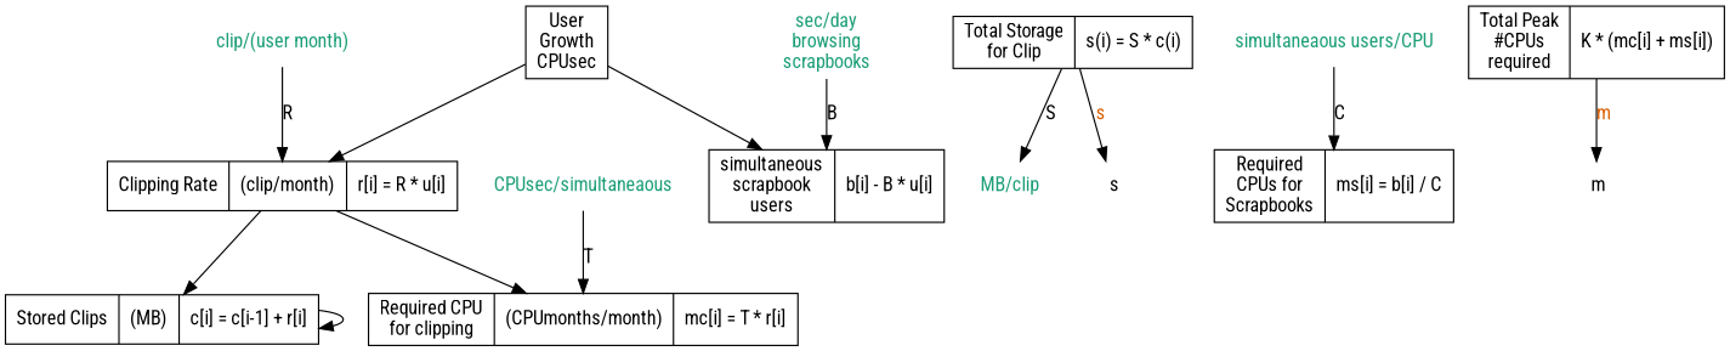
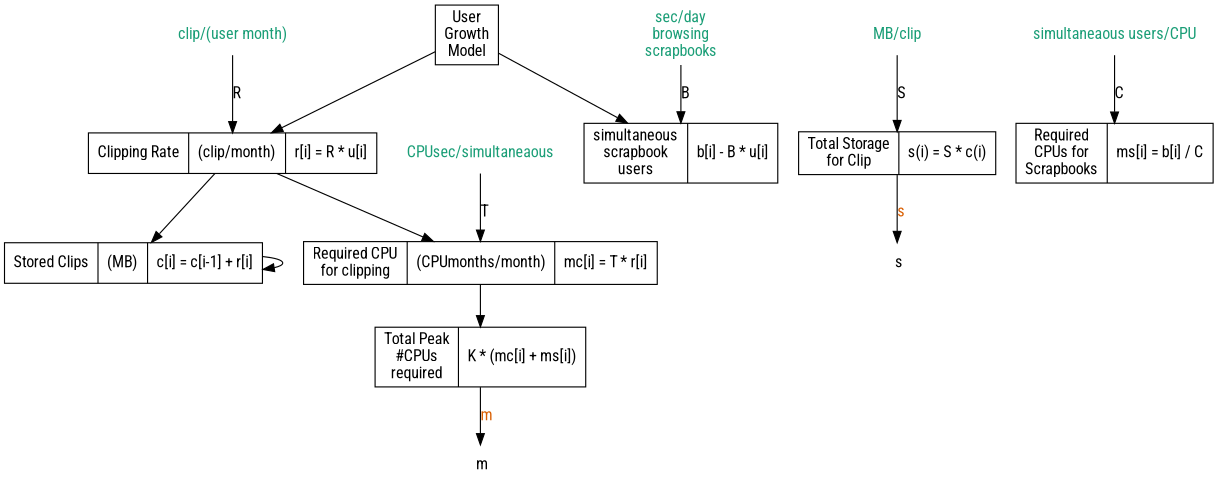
  digraph {
    fontname="Roboto Condensed"
    rankdir=TB
    node [fontname="Roboto Condensed" shape=record]
    edge [fontname="Roboto Condensed"]
    n1 [fontcolor="/dark23/1" label="clip/(user month)" shape=plaintext]
    n2 [fontcolor="/dark23/1" label="MB/clip" shape=plaintext]
    n3 [fontcolor="/dark23/1" label="CPUsec/simultaneaous" shape=plaintext]
    n4 [fontcolor="/dark23/1" label="sec/day\nbrowsing\nscrapbooks" shape=plaintext]
    n5 [fontcolor="/dark23/1" label="simultaneaous users/CPU" shape=plaintext]
    n6 [label="Clipping Rate|(clip/month)|r[i] = R * u[i]"]
    n7 [label="Total Storage\nfor Clip|s(i) = S * c(i)"]
    n8 [label="Required CPU\nfor clipping|(CPUmonths/month)|mc[i] = T * r[i]"]
    n9 [label="simultaneous\nscrapbook\nusers|b[i] - B * u[i]"]
    n10 [label="Required\nCPUs for\nScrapbooks|ms[i] = b[i] / C"]
    n11 [label="Stored Clips|(MB)|c[i] = c[i-1] + r[i]"]
    " s" [shape=plaintext]
    n13 [label="Total Peak\n#CPUs\nrequired|K * (mc[i] + ms[i])"]
    " m" [shape=plaintext]
-   n15 [label="User\nGrowth\nCPUsec"]
+   n15 [label="User\nGrowth\nModel"]
    subgraph sub_1 {
      n1
      n2
      n3
      n4
      n5
    }
    n1 -> n6 [label=R]
-   n7 -> n2 [label=S]
+   n2 -> n7 [label=S]
    n3 -> n8 [label=T]
    n4 -> n9 [label=B]
    n5 -> n10 [label=C]
    n6 -> n8
    n6 -> n11
    n7 -> " s" [fontcolor="/dark23/2" label=s]
+   n8 -> n13
    n11 -> n11
    n13 -> " m" [fontcolor="/dark23/2" label=m]
    n15 -> n6
    n15 -> n9
  }
